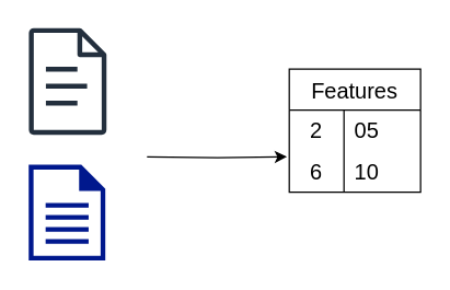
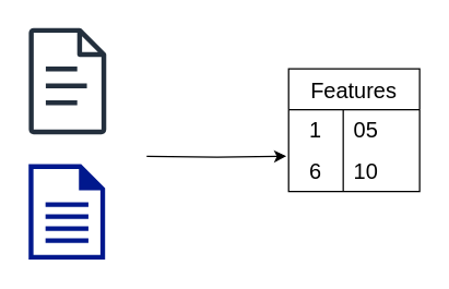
  <mxCell id="0" />
  <mxCell id="1" parent="0" />
  <mxCell id="2" value="" style="edgeStyle=orthogonalEdgeStyle;rounded=0;orthogonalLoop=1;jettySize=auto;html=1;" edge="1" parent="1"><mxGeometry relative="1" as="geometry"><mxPoint x="107" y="114.3" as="sourcePoint" /><mxPoint x="209.329" y="114.1" as="targetPoint" /></mxGeometry></mxCell>
  <mxCell id="3" value="Features" style="shape=table;startSize=30;container=1;collapsible=0;childLayout=tableLayout;fixedRows=1;rowLines=0;fontStyle=0;strokeColor=default;fontSize=16;" vertex="1" parent="1"><mxGeometry x="211" y="50" width="96" height="90" as="geometry" /></mxCell>
  <mxCell id="4" value="" style="shape=tableRow;horizontal=0;startSize=0;swimlaneHead=0;swimlaneBody=0;top=0;left=0;bottom=0;right=0;collapsible=0;dropTarget=0;fillColor=none;points=[[0,0.5],[1,0.5]];portConstraint=eastwest;strokeColor=inherit;fontSize=16;" vertex="1" parent="3"><mxGeometry y="30" width="96" height="30" as="geometry" /></mxCell>
- <mxCell id="5" value="2" style="shape=partialRectangle;html=1;whiteSpace=wrap;connectable=0;fillColor=none;top=0;left=0;bottom=0;right=0;overflow=hidden;pointerEvents=1;strokeColor=inherit;fontSize=16;" vertex="1" parent="4"><mxGeometry width="40" height="30" as="geometry"><mxRectangle width="40" height="30" as="alternateBounds" /></mxGeometry></mxCell>
+ <mxCell id="5" value="1" style="shape=partialRectangle;html=1;whiteSpace=wrap;connectable=0;fillColor=none;top=0;left=0;bottom=0;right=0;overflow=hidden;pointerEvents=1;strokeColor=inherit;fontSize=16;" vertex="1" parent="4"><mxGeometry width="40" height="30" as="geometry"><mxRectangle width="40" height="30" as="alternateBounds" /></mxGeometry></mxCell>
  <mxCell id="6" value="05" style="shape=partialRectangle;html=1;whiteSpace=wrap;connectable=0;fillColor=none;top=0;left=0;bottom=0;right=0;align=left;spacingLeft=6;overflow=hidden;strokeColor=inherit;fontSize=16;" vertex="1" parent="4"><mxGeometry x="40" width="56" height="30" as="geometry"><mxRectangle width="56" height="30" as="alternateBounds" /></mxGeometry></mxCell>
  <mxCell id="7" value="" style="shape=tableRow;horizontal=0;startSize=0;swimlaneHead=0;swimlaneBody=0;top=0;left=0;bottom=0;right=0;collapsible=0;dropTarget=0;fillColor=none;points=[[0,0.5],[1,0.5]];portConstraint=eastwest;strokeColor=inherit;fontSize=16;" vertex="1" parent="3"><mxGeometry y="60" width="96" height="30" as="geometry" /></mxCell>
  <mxCell id="8" value="6" style="shape=partialRectangle;html=1;whiteSpace=wrap;connectable=0;fillColor=none;top=0;left=0;bottom=0;right=0;overflow=hidden;strokeColor=inherit;fontSize=16;" vertex="1" parent="7"><mxGeometry width="40" height="30" as="geometry"><mxRectangle width="40" height="30" as="alternateBounds" /></mxGeometry></mxCell>
  <mxCell id="9" value="10" style="shape=partialRectangle;html=1;whiteSpace=wrap;connectable=0;fillColor=none;top=0;left=0;bottom=0;right=0;align=left;spacingLeft=6;overflow=hidden;strokeColor=inherit;fontSize=16;" vertex="1" parent="7"><mxGeometry x="40" width="56" height="30" as="geometry"><mxRectangle width="56" height="30" as="alternateBounds" /></mxGeometry></mxCell>
  <mxCell id="10" value="" style="sketch=0;outlineConnect=0;fontColor=#232F3E;gradientColor=none;fillColor=#232F3D;strokeColor=none;dashed=0;verticalLabelPosition=bottom;verticalAlign=top;align=center;html=1;fontSize=12;fontStyle=0;aspect=fixed;pointerEvents=1;shape=mxgraph.aws4.document;" vertex="1" parent="1"><mxGeometry x="20.5" y="20" width="57" height="78" as="geometry" /></mxCell>
  <mxCell id="11" value="" style="sketch=0;aspect=fixed;pointerEvents=1;shadow=0;dashed=0;html=1;strokeColor=none;labelPosition=center;verticalLabelPosition=bottom;verticalAlign=top;align=center;fillColor=#00188D;shape=mxgraph.mscae.enterprise.document" vertex="1" parent="1"><mxGeometry x="20.5" y="120" width="56" height="70" as="geometry" /></mxCell>
